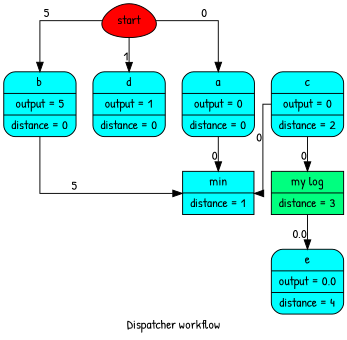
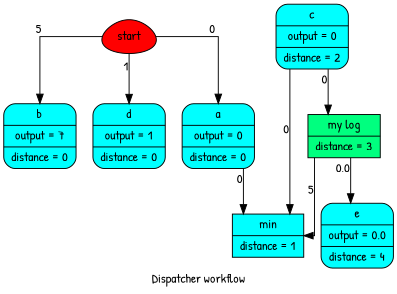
  digraph {
    fontname="Patrick Hand"
    label="Dispatcher workflow"
    splines=ortho
    node [fillcolor=cyan fontname="Patrick Hand" shape=Mrecord style=filled]
    edge [fontname="Patrick Hand" xlabel=0]
    n1 [fillcolor=red label=start shape=egg]
-   n2 [label="{ b | output = 5 | distance = 0 }"]
+   n2 [label="{ b | output = 7 | distance = 0 }"]
    n3 [label="{ d | output = 1 | distance = 0 }"]
    n4 [label="{ a | output = 0 | distance = 0 }"]
    n5 [label="{ min | distance = 1 }" shape=record]
    n6 [fillcolor=springgreen label="{ my log | distance = 3 }" shape=record]
    n7 [label="{ e | output = 0.0 | distance = 4 }"]
    n8 [label="{ c | output = 0 | distance = 2 }"]
    n1 -> n2 [xlabel=5]
    n1 -> n3 [xlabel=1]
    n1 -> n4
-   n2 -> n5 [xlabel=5]
+   n6 -> n5 [xlabel=5]
    n4 -> n5
    n6 -> n7 [xlabel=0.0]
    n8 -> n5
    n8 -> n6
  }
